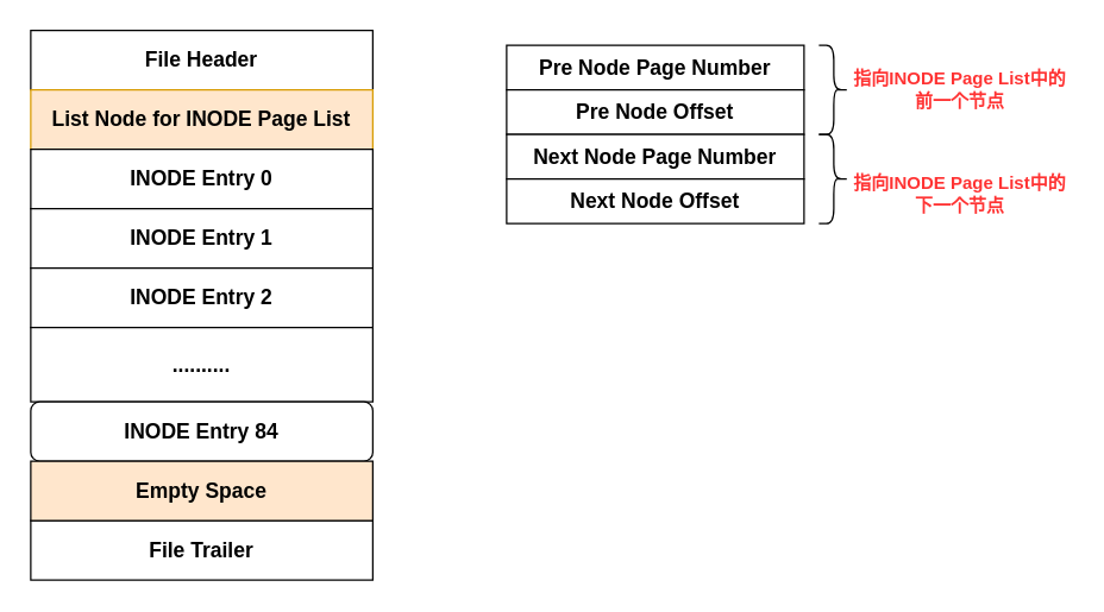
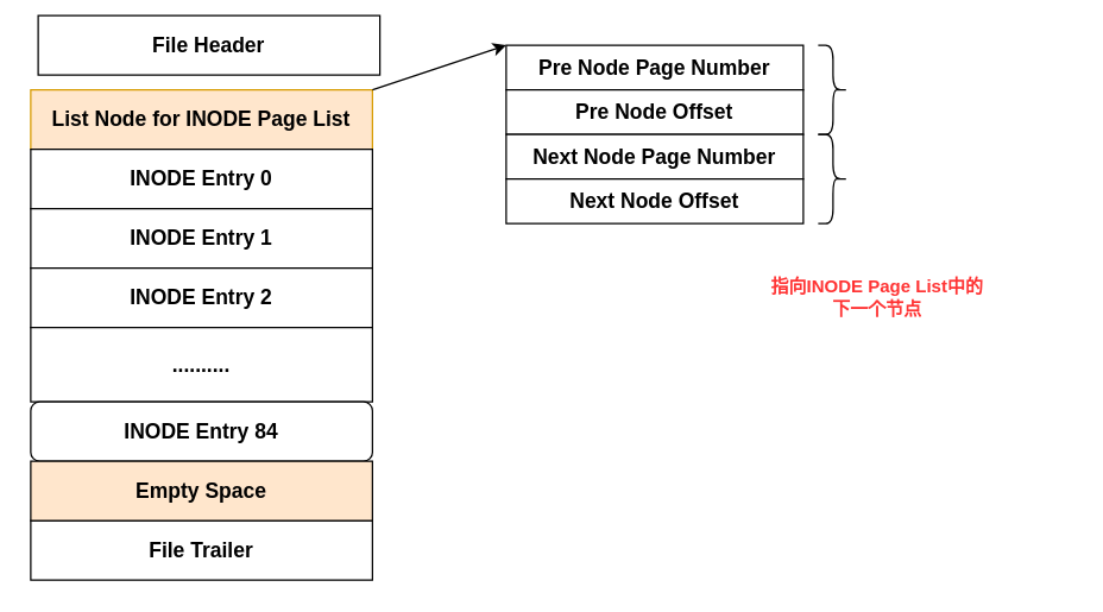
  <mxCell id="0" />
  <mxCell id="1" parent="0" />
- <mxCell id="2" value="&lt;b&gt;&lt;font style=&quot;font-size: 14px&quot;&gt;File Header&lt;/font&gt;&lt;/b&gt;" style="rounded=0;whiteSpace=wrap;html=1;" vertex="1" parent="1"><mxGeometry x="20" y="20" width="230" height="40" as="geometry" /></mxCell>
+ <mxCell id="2" value="&lt;b&gt;&lt;font style=&quot;font-size: 14px&quot;&gt;File Header&lt;/font&gt;&lt;/b&gt;" style="rounded=0;whiteSpace=wrap;html=1;" vertex="1" parent="1"><mxGeometry x="25" y="10" width="230" height="40" as="geometry" /></mxCell>
  <mxCell id="3" value="&lt;b&gt;&lt;font style=&quot;font-size: 14px&quot;&gt;File Trailer&lt;/font&gt;&lt;/b&gt;" style="rounded=0;whiteSpace=wrap;html=1;" vertex="1" parent="1"><mxGeometry x="20" y="350" width="230" height="40" as="geometry" /></mxCell>
  <mxCell id="4" value="&lt;b&gt;&lt;font style=&quot;font-size: 14px&quot;&gt;List Node for INODE Page List&lt;/font&gt;&lt;/b&gt;" style="rounded=0;whiteSpace=wrap;html=1;fillColor=#ffe6cc;strokeColor=#d79b00;" vertex="1" parent="1"><mxGeometry x="20" y="60" width="230" height="40" as="geometry" /></mxCell>
  <mxCell id="5" value="&lt;b&gt;&lt;font style=&quot;font-size: 14px&quot;&gt;INODE Entry 0&lt;/font&gt;&lt;/b&gt;" style="rounded=0;whiteSpace=wrap;html=1;" vertex="1" parent="1"><mxGeometry x="20" y="100" width="230" height="40" as="geometry" /></mxCell>
  <mxCell id="6" value="&lt;b&gt;&lt;font style=&quot;font-size: 14px&quot;&gt;INODE Entry 1&lt;/font&gt;&lt;/b&gt;" style="rounded=0;whiteSpace=wrap;html=1;" vertex="1" parent="1"><mxGeometry x="20" y="140" width="230" height="40" as="geometry" /></mxCell>
  <mxCell id="7" value="&lt;b&gt;&lt;font style=&quot;font-size: 14px&quot;&gt;INODE Entry 2&lt;/font&gt;&lt;/b&gt;" style="rounded=0;whiteSpace=wrap;html=1;" vertex="1" parent="1"><mxGeometry x="20" y="180" width="230" height="40" as="geometry" /></mxCell>
  <mxCell id="8" value="&lt;span style=&quot;font-size: 14px&quot;&gt;&lt;b&gt;..........&lt;/b&gt;&lt;/span&gt;" style="rounded=0;whiteSpace=wrap;html=1;" vertex="1" parent="1"><mxGeometry x="20" y="220" width="230" height="50" as="geometry" /></mxCell>
  <mxCell id="9" value="&lt;b&gt;&lt;font style=&quot;font-size: 14px&quot;&gt;INODE Entry 84&lt;/font&gt;&lt;/b&gt;" style="whiteSpace=wrap;html=1;rounded=1;" vertex="1" parent="1"><mxGeometry x="20" y="270" width="230" height="40" as="geometry" /></mxCell>
  <mxCell id="10" value="&lt;b&gt;&lt;font style=&quot;font-size: 14px&quot;&gt;Empty Space&lt;/font&gt;&lt;/b&gt;" style="rounded=0;whiteSpace=wrap;html=1;fillColor=#ffe6cc;" vertex="1" parent="1"><mxGeometry x="20" y="310" width="230" height="40" as="geometry" /></mxCell>
  <mxCell id="11" value="&lt;b&gt;&lt;font style=&quot;font-size: 14px&quot;&gt;Pre Node Page Number&lt;/font&gt;&lt;/b&gt;" style="rounded=0;whiteSpace=wrap;html=1;" vertex="1" parent="1"><mxGeometry x="340" y="30" width="200" height="30" as="geometry" /></mxCell>
  <mxCell id="12" value="&lt;b&gt;&lt;font style=&quot;font-size: 14px&quot;&gt;Pre Node Offset&lt;/font&gt;&lt;/b&gt;" style="rounded=0;whiteSpace=wrap;html=1;" vertex="1" parent="1"><mxGeometry x="340" y="60" width="200" height="30" as="geometry" /></mxCell>
  <mxCell id="13" value="&lt;b&gt;&lt;font style=&quot;font-size: 14px&quot;&gt;Next Node Page Number&lt;/font&gt;&lt;/b&gt;" style="rounded=0;whiteSpace=wrap;html=1;" vertex="1" parent="1"><mxGeometry x="340" y="90" width="200" height="30" as="geometry" /></mxCell>
  <mxCell id="14" value="&lt;b&gt;&lt;font style=&quot;font-size: 14px&quot;&gt;Next Node Offset&lt;/font&gt;&lt;/b&gt;" style="rounded=0;whiteSpace=wrap;html=1;" vertex="1" parent="1"><mxGeometry x="340" y="120" width="200" height="30" as="geometry" /></mxCell>
+ <mxCell id="15" value="" style="endArrow=classic;html=1;exitX=1;exitY=0;exitDx=0;exitDy=0;entryX=0;entryY=0;entryDx=0;entryDy=0;" edge="1" parent="1" source="4" target="11"><mxGeometry width="50" height="50" relative="1" as="geometry"><mxPoint x="260" y="70" as="sourcePoint" /><mxPoint x="310" y="20" as="targetPoint" /></mxGeometry></mxCell>
  <mxCell id="16" value="" style="shape=curlyBracket;whiteSpace=wrap;html=1;rounded=1;flipH=1;size=0.5;" vertex="1" parent="1"><mxGeometry x="550" y="30" width="20" height="60" as="geometry" /></mxCell>
  <mxCell id="17" value="" style="shape=curlyBracket;whiteSpace=wrap;html=1;rounded=1;flipH=1;size=0.5;" vertex="1" parent="1"><mxGeometry x="550" y="90" width="20" height="60" as="geometry" /></mxCell>
- <mxCell id="18" value="&lt;b&gt;&lt;font color=&quot;#ff3333&quot;&gt;指向INODE Page List中的前一个节点&lt;/font&gt;&lt;/b&gt;" style="text;html=1;strokeColor=none;fillColor=none;align=center;verticalAlign=middle;whiteSpace=wrap;rounded=0;" vertex="1" parent="1"><mxGeometry x="570" y="50" width="150" height="20" as="geometry" /></mxCell>
- <mxCell id="19" value="&lt;b&gt;&lt;font color=&quot;#ff3333&quot;&gt;指向INODE Page List中的下一个节点&lt;/font&gt;&lt;/b&gt;" style="text;html=1;strokeColor=none;fillColor=none;align=center;verticalAlign=middle;whiteSpace=wrap;rounded=0;" vertex="1" parent="1"><mxGeometry x="570" y="120" width="150" height="20" as="geometry" /></mxCell>
+ <mxCell id="19" value="&lt;b&gt;&lt;font color=&quot;#ff3333&quot;&gt;指向INODE Page List中的下一个节点&lt;/font&gt;&lt;/b&gt;" style="text;html=1;strokeColor=none;fillColor=none;align=center;verticalAlign=middle;whiteSpace=wrap;rounded=0;" vertex="1" parent="1"><mxGeometry x="515" y="190" width="150" height="20" as="geometry" /></mxCell>
